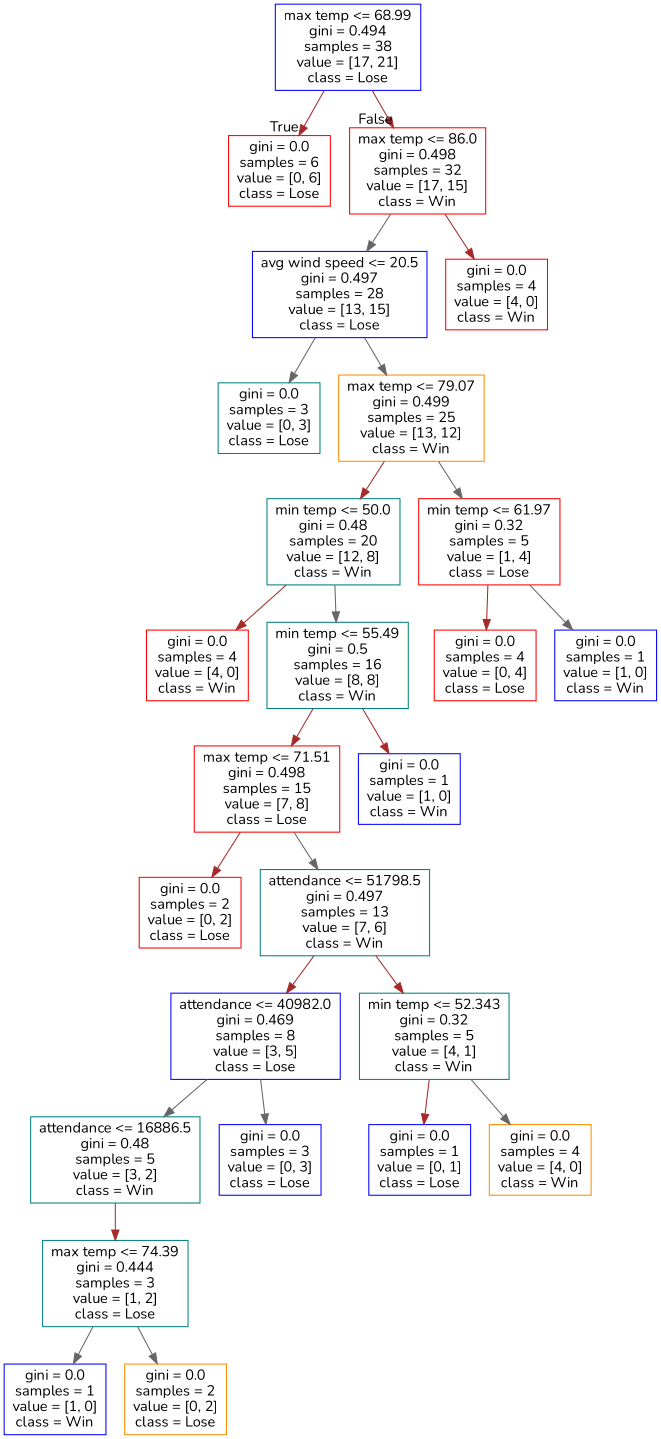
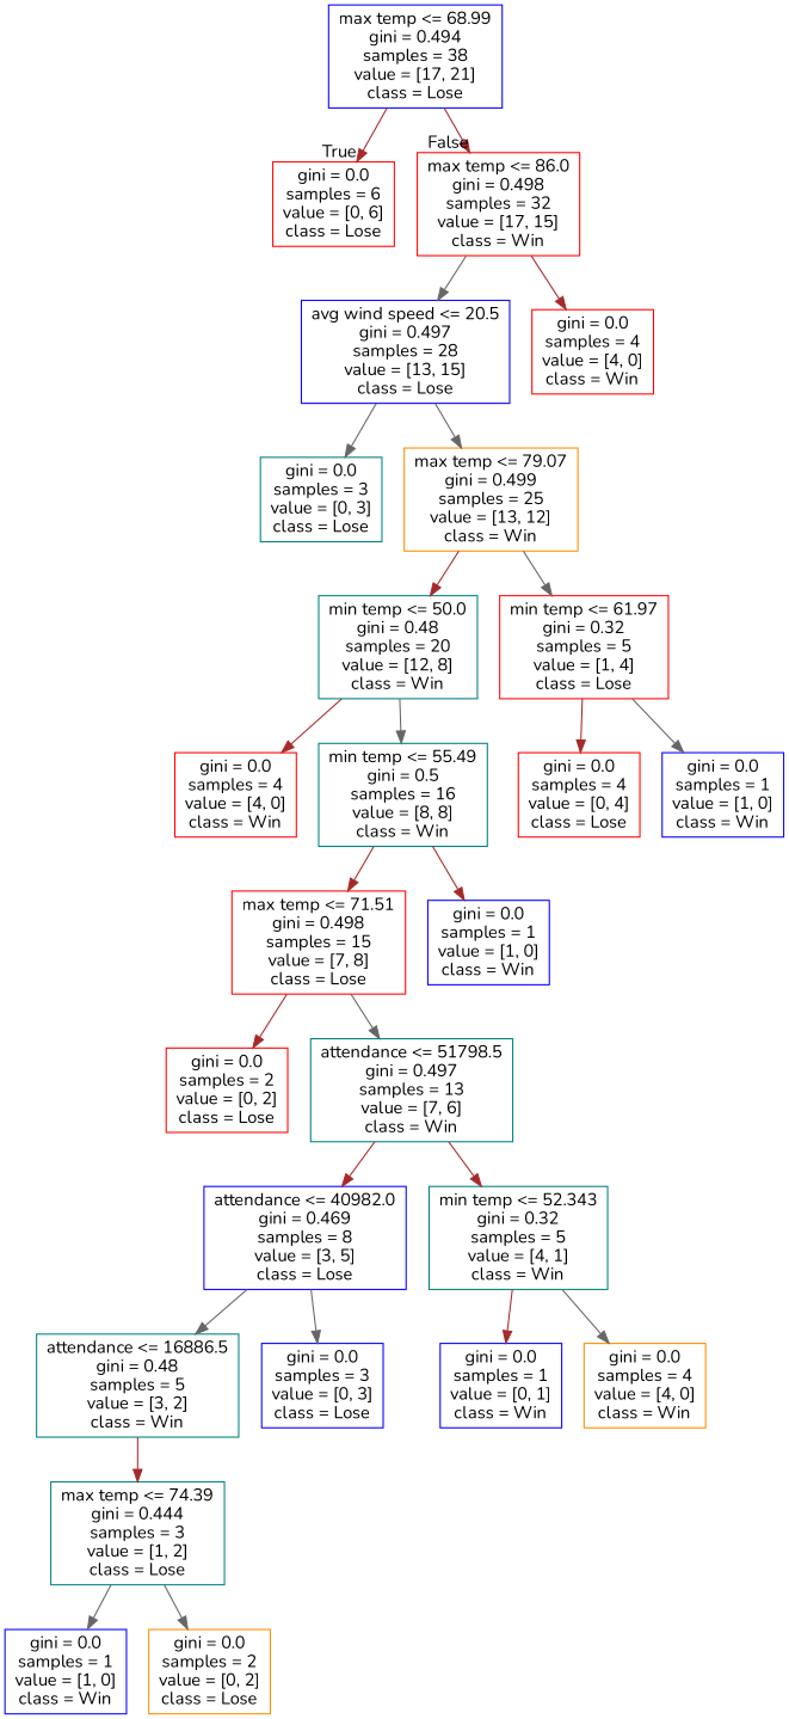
  digraph {
    fontname=Nunito
    node [color=blue fontname=Nunito shape=box]
    edge [color=brown fontname=Nunito]
    n1 [label="max temp <= 68.99\ngini = 0.494\nsamples = 38\nvalue = [17, 21]\nclass = Lose"]
    n2 [color=red label="gini = 0.0\nsamples = 6\nvalue = [0, 6]\nclass = Lose"]
    n3 [color=red label="max temp <= 86.0\ngini = 0.498\nsamples = 32\nvalue = [17, 15]\nclass = Win"]
    n4 [label="avg wind speed <= 20.5\ngini = 0.497\nsamples = 28\nvalue = [13, 15]\nclass = Lose"]
    n5 [color=red label="gini = 0.0\nsamples = 4\nvalue = [4, 0]\nclass = Win"]
    n6 [color=teal label="gini = 0.0\nsamples = 3\nvalue = [0, 3]\nclass = Lose"]
    n7 [color=darkorange label="max temp <= 79.07\ngini = 0.499\nsamples = 25\nvalue = [13, 12]\nclass = Win"]
    n8 [color=teal label="min temp <= 50.0\ngini = 0.48\nsamples = 20\nvalue = [12, 8]\nclass = Win"]
    n9 [color=red label="min temp <= 61.97\ngini = 0.32\nsamples = 5\nvalue = [1, 4]\nclass = Lose"]
    n10 [color=red label="gini = 0.0\nsamples = 4\nvalue = [4, 0]\nclass = Win"]
    n11 [color=teal label="min temp <= 55.49\ngini = 0.5\nsamples = 16\nvalue = [8, 8]\nclass = Win"]
    n12 [color=red label="gini = 0.0\nsamples = 4\nvalue = [0, 4]\nclass = Lose"]
    n13 [label="gini = 0.0\nsamples = 1\nvalue = [1, 0]\nclass = Win"]
    n14 [color=red label="max temp <= 71.51\ngini = 0.498\nsamples = 15\nvalue = [7, 8]\nclass = Lose"]
    n15 [label="gini = 0.0\nsamples = 1\nvalue = [1, 0]\nclass = Win"]
    n16 [color=red label="gini = 0.0\nsamples = 2\nvalue = [0, 2]\nclass = Lose"]
    n17 [color=teal label="attendance <= 51798.5\ngini = 0.497\nsamples = 13\nvalue = [7, 6]\nclass = Win"]
    n18 [label="attendance <= 40982.0\ngini = 0.469\nsamples = 8\nvalue = [3, 5]\nclass = Lose"]
    n19 [color=teal label="min temp <= 52.343\ngini = 0.32\nsamples = 5\nvalue = [4, 1]\nclass = Win"]
    n20 [color=teal label="attendance <= 16886.5\ngini = 0.48\nsamples = 5\nvalue = [3, 2]\nclass = Win"]
    n21 [label="gini = 0.0\nsamples = 3\nvalue = [0, 3]\nclass = Lose"]
-   n22 [label="gini = 0.0\nsamples = 1\nvalue = [0, 1]\nclass = Lose"]
+   n22 [label="gini = 0.0\nsamples = 1\nvalue = [0, 1]\nclass = Win"]
    n23 [color=darkorange label="gini = 0.0\nsamples = 4\nvalue = [4, 0]\nclass = Win"]
    n24 [color=teal label="max temp <= 74.39\ngini = 0.444\nsamples = 3\nvalue = [1, 2]\nclass = Lose"]
    n25 [label="gini = 0.0\nsamples = 1\nvalue = [1, 0]\nclass = Win"]
    n26 [color=darkorange label="gini = 0.0\nsamples = 2\nvalue = [0, 2]\nclass = Lose"]
    n1 -> n2 [headlabel=True labelangle=45 labeldistance=2.5]
    n1 -> n3 [headlabel=False labelangle=-45 labeldistance=2.5]
    n3 -> n4 [color=gray40]
    n3 -> n5
    n4 -> n6 [color=gray40]
    n4 -> n7 [color=gray40]
    n7 -> n8
    n7 -> n9 [color=gray40]
    n8 -> n10
    n8 -> n11 [color=gray40]
    n9 -> n12
    n9 -> n13 [color=gray40]
    n11 -> n14
    n11 -> n15
    n14 -> n16
    n14 -> n17 [color=gray40]
    n17 -> n18
    n17 -> n19
    n18 -> n20 [color=gray40]
    n18 -> n21 [color=gray40]
    n19 -> n22
    n19 -> n23 [color=gray40]
    n20 -> n24
    n24 -> n25 [color=gray40]
    n24 -> n26 [color=gray40]
  }
